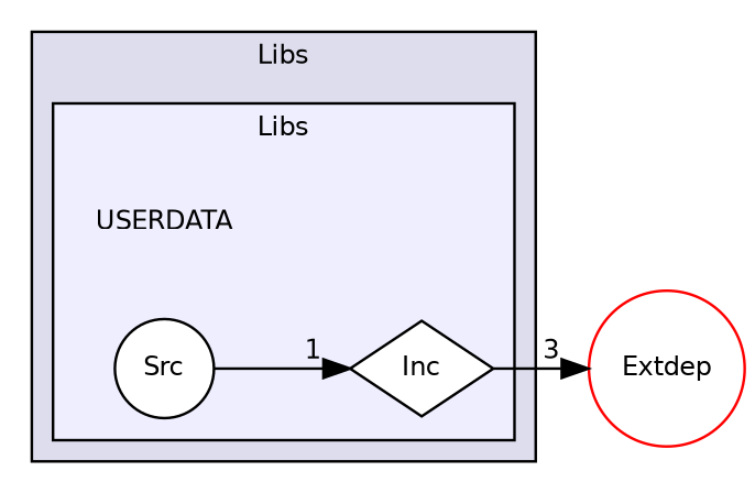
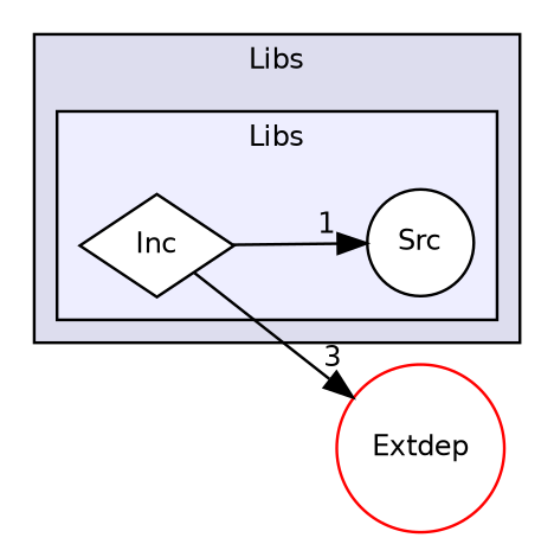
  digraph {
    compound=true
    rankdir=LR
    node [fontname=Helvetica fontsize=10 shape=circle fillcolor=white style=filled]
    edge [labeldistance=1.5 labelfontname=Helvetica labelfontsize=10]
-   n1 [label=USERDATA shape=plaintext fillcolor="" style=""]
    n2 [label=Inc shape=diamond]
    n3 [label=Src]
    n4 [color=red label=Extdep]
    subgraph cluster_1 {
      bgcolor="#ddddee"
      fontname=Helvetica
      fontsize=10
      label=Libs
      pencolor=black
      subgraph cluster_2 {
        bgcolor="#eeeeff"
        fontname=Helvetica
        fontsize=10
        label=Libs
        pencolor=black
-       n1
        n2
        n3
      }
    }
    n2 -> n4 [headlabel=3]
-   n3 -> n2 [headlabel=1]
+   n2 -> n3 [headlabel=1]
  }
